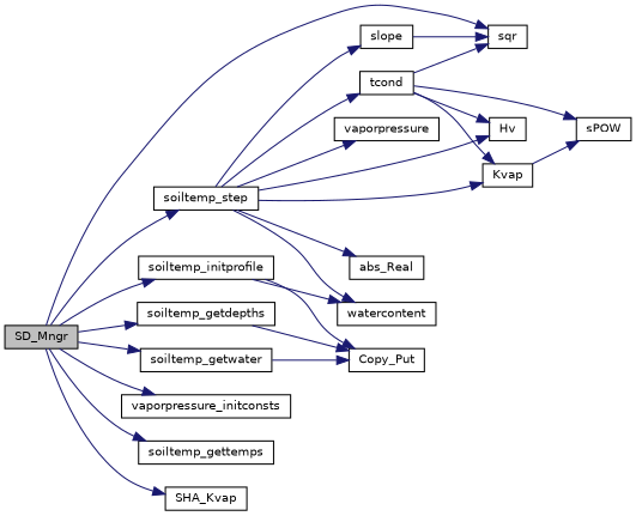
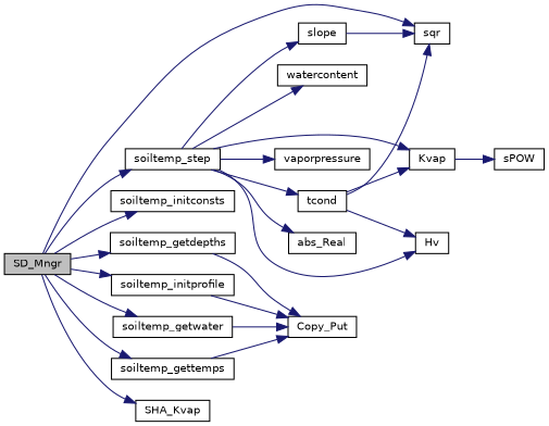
  digraph {
    rankdir=LR
    node [color=black fillcolor=white fontname=Helvetica fontsize=10 shape=record style=filled]
    edge [color=midnightblue fontname=Helvetica fontsize=10 labelfontname=Helvetica labelfontsize=10 style=solid]
    n1 [fillcolor=grey75 fontcolor=black height=0.2 label=SD_Mngr width=0.4]
    n2 [height=0.2 label=sqr width=0.4]
-   n3 [height=0.2 label=vaporpressure_initconsts width=0.4]
+   n3 [height=0.2 label=soiltemp_initconsts width=0.4]
    n4 [height=0.2 label=soiltemp_getdepths width=0.4]
    n5 [height=0.2 label=soiltemp_initprofile width=0.4]
    n6 [height=0.2 label=soiltemp_step width=0.4]
    n7 [height=0.2 label=soiltemp_getwater width=0.4]
    n8 [height=0.2 label=soiltemp_gettemps width=0.4]
    n9 [height=0.2 label=SHA_Kvap width=0.4]
    n10 [height=0.2 label=Copy_Put width=0.4]
    n11 [height=0.2 label=watercontent width=0.4]
    n12 [height=0.2 label=vaporpressure width=0.4]
    n13 [height=0.2 label=slope width=0.4]
    n14 [height=0.2 label=Hv width=0.4]
    n15 [height=0.2 label=tcond width=0.4]
    n16 [height=0.2 label=Kvap width=0.4]
    n17 [height=0.2 label=abs_Real width=0.4]
    n18 [height=0.2 label=sPOW width=0.4]
    n1 -> n2
    n1 -> n3
    n1 -> n4
    n1 -> n5
    n1 -> n6
    n1 -> n7
    n1 -> n8
    n1 -> n9
    n4 -> n10
    n5 -> n10
-   n5 -> n11
    n6 -> n11
    n6 -> n12
    n6 -> n13
    n6 -> n14
    n6 -> n15
    n6 -> n16
    n6 -> n17
    n7 -> n10
+   n8 -> n10
    n13 -> n2
    n15 -> n2
    n15 -> n14
    n15 -> n16
-   n15 -> n18
    n16 -> n18
  }
